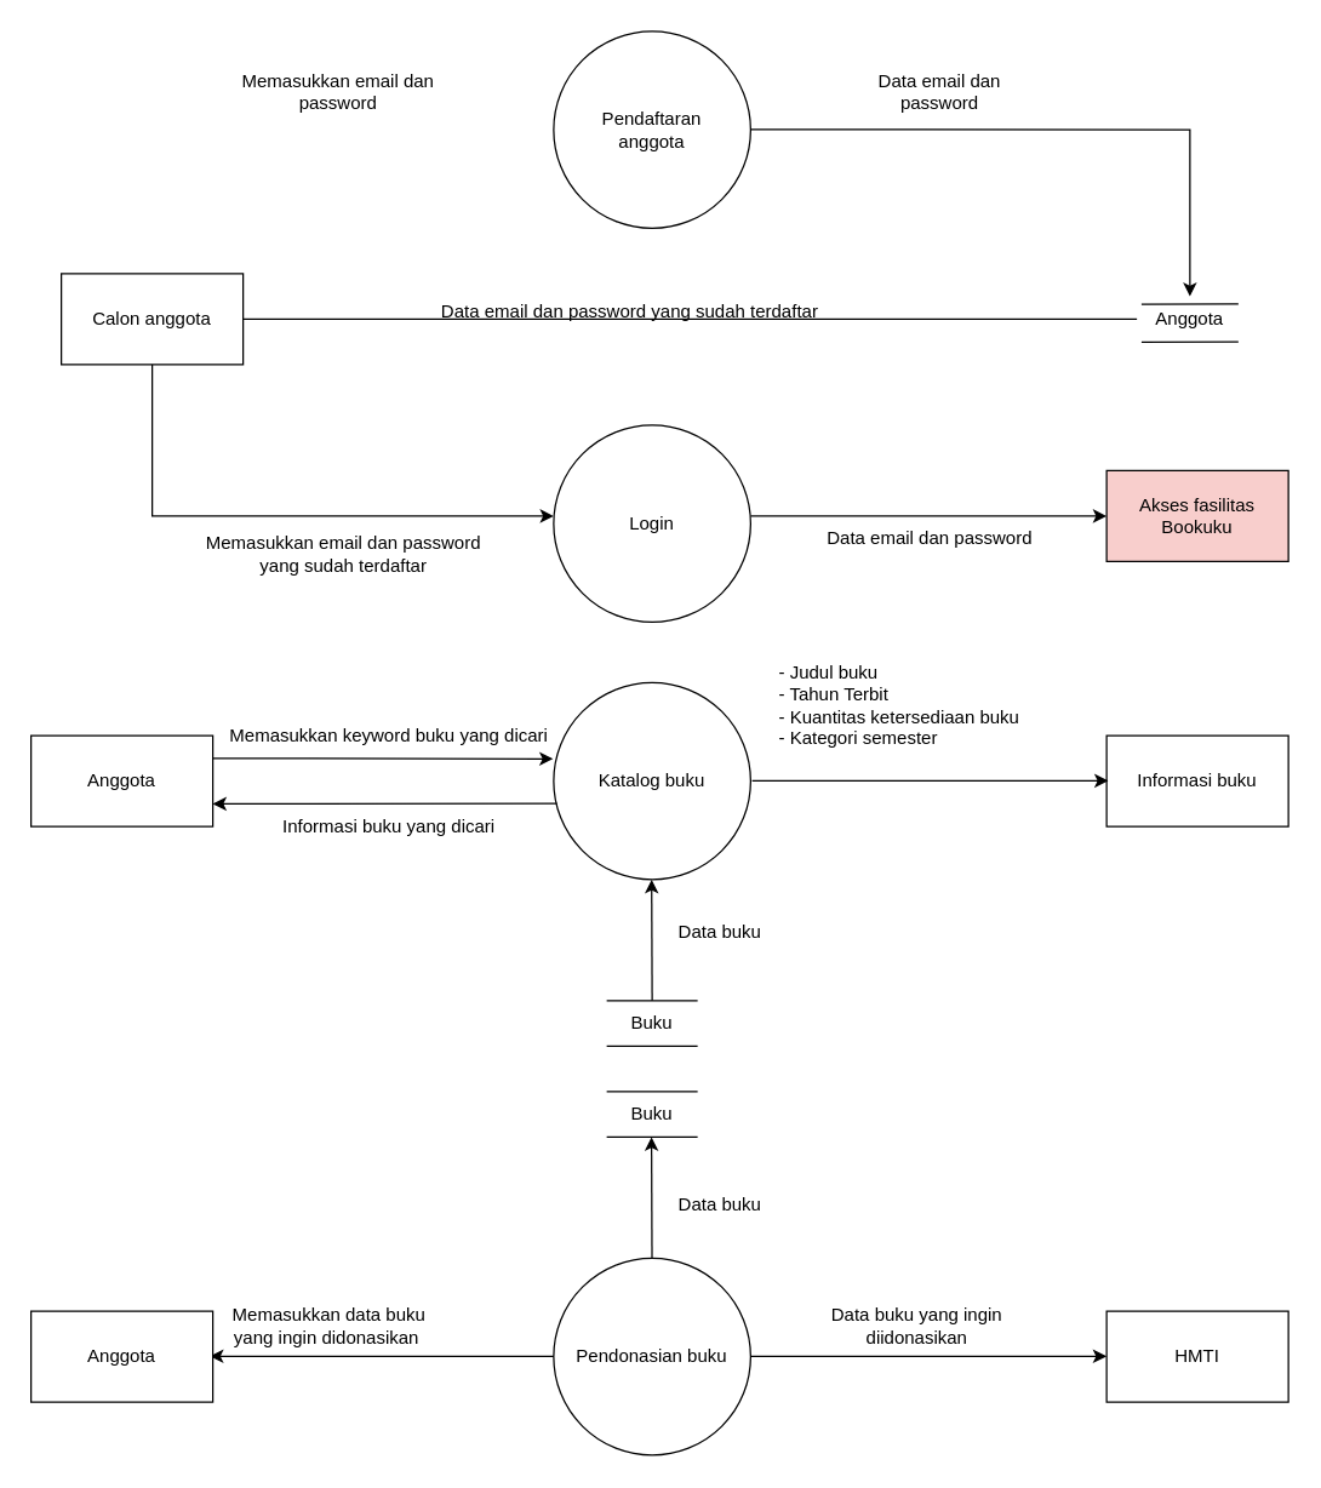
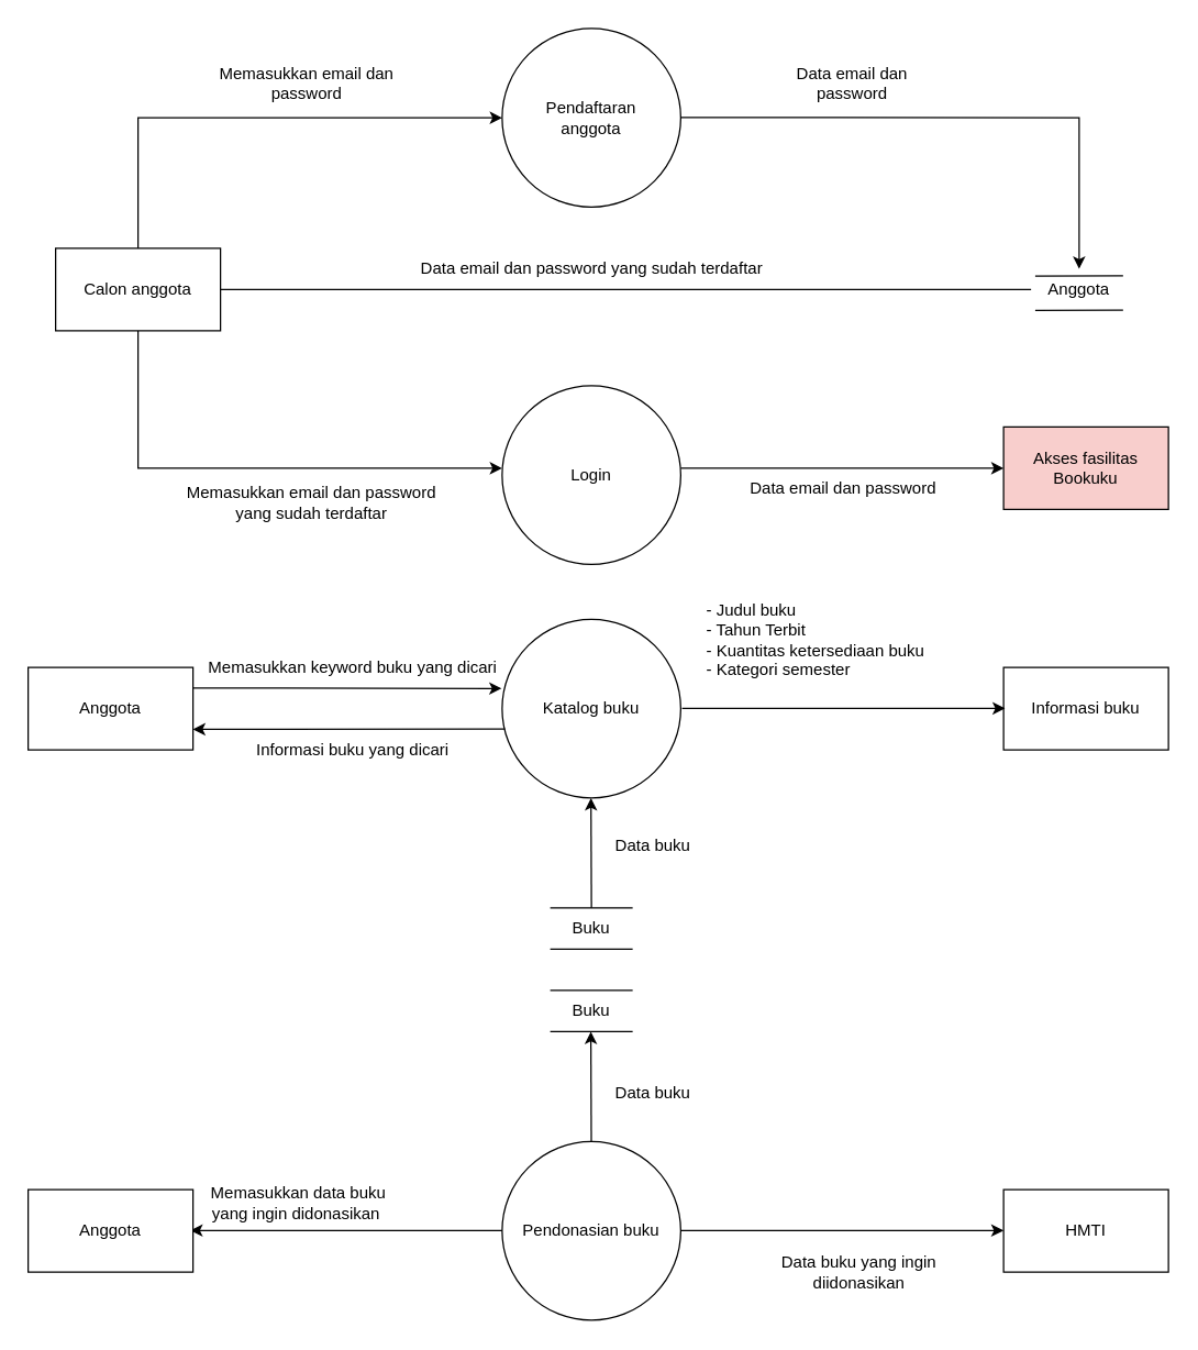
  <mxCell id="0" />
  <mxCell id="1" parent="0" />
  <mxCell id="2" value="Memasukkan email dan password" style="text;html=1;align=center;verticalAlign=middle;whiteSpace=wrap;rounded=0;" parent="1" vertex="1"><mxGeometry x="133" y="45" width="180" height="30" as="geometry" /></mxCell>
  <mxCell id="3" value="Pendaftaran&lt;div&gt;anggota&lt;/div&gt;" style="ellipse;whiteSpace=wrap;html=1;aspect=fixed;" parent="1" vertex="1"><mxGeometry x="365" width="130" height="130" as="geometry" y="20" /></mxCell>
  <mxCell id="4" value="" style="endArrow=classic;html=1;rounded=0;" parent="1" target="6" edge="1"><mxGeometry width="50" height="50" relative="1" as="geometry"><mxPoint x="495" y="84.78" as="sourcePoint" /><mxPoint x="745" y="84.78" as="targetPoint" /><Array as="points"><mxPoint x="785" y="85" /></Array></mxGeometry></mxCell>
  <mxCell id="5" value="Data email dan password" style="text;html=1;align=center;verticalAlign=middle;whiteSpace=wrap;rounded=0;" parent="1" vertex="1"><mxGeometry x="570" y="45" width="100" height="30" as="geometry" /></mxCell>
  <mxCell id="6" value="Anggota" style="text;html=1;align=center;verticalAlign=middle;whiteSpace=wrap;rounded=0;" parent="1" vertex="1"><mxGeometry x="750" y="195" width="70" height="30" as="geometry" /></mxCell>
  <mxCell id="7" value="" style="endArrow=none;html=1;rounded=0;exitX=0.144;exitY=-0.027;exitDx=0;exitDy=0;exitPerimeter=0;" parent="1" edge="1"><mxGeometry width="50" height="50" relative="1" as="geometry"><mxPoint x="753.03" y="225.29" as="sourcePoint" /><mxPoint x="816.98" y="225" as="targetPoint" /></mxGeometry></mxCell>
  <mxCell id="8" value="" style="endArrow=none;html=1;rounded=0;exitX=0.144;exitY=-0.027;exitDx=0;exitDy=0;exitPerimeter=0;" parent="1" edge="1"><mxGeometry width="50" height="50" relative="1" as="geometry"><mxPoint x="753.03" y="200.29" as="sourcePoint" /><mxPoint x="816.98" y="200" as="targetPoint" /></mxGeometry></mxCell>
+ <mxCell id="9" value="" style="endArrow=classic;html=1;rounded=0;exitX=0.5;exitY=0;exitDx=0;exitDy=0;entryX=0;entryY=0.5;entryDx=0;entryDy=0;" parent="1" source="10" target="3" edge="1"><mxGeometry width="50" height="50" relative="1" as="geometry"><mxPoint x="90" y="180" as="sourcePoint" /><mxPoint x="410" y="85" as="targetPoint" /><Array as="points"><mxPoint x="100" y="85" /></Array></mxGeometry></mxCell>
  <mxCell id="10" value="Calon anggota" style="rounded=0;whiteSpace=wrap;html=1;" parent="1" vertex="1"><mxGeometry x="40" y="180" width="120" height="60" as="geometry" /></mxCell>
  <mxCell id="11" value="" style="endArrow=none;html=1;rounded=0;" parent="1" edge="1"><mxGeometry width="50" height="50" relative="1" as="geometry"><mxPoint x="160" y="210" as="sourcePoint" /><mxPoint x="750" y="210" as="targetPoint" /></mxGeometry></mxCell>
- <mxCell id="12" value="Data email dan password yang sudah terdaftar" style="text;html=1;align=center;verticalAlign=middle;whiteSpace=wrap;rounded=0;" parent="1" vertex="1"><mxGeometry x="272.5" y="190" width="285" height="30" as="geometry" /></mxCell>
+ <mxCell id="12" value="Data email dan password yang sudah terdaftar" style="text;html=1;align=center;verticalAlign=middle;whiteSpace=wrap;rounded=0;" parent="1" vertex="1"><mxGeometry x="287.5" y="180" width="285" height="30" as="geometry" /></mxCell>
  <mxCell id="13" value="Login" style="ellipse;whiteSpace=wrap;html=1;aspect=fixed;" parent="1" vertex="1"><mxGeometry x="365" y="280" width="130" height="130" as="geometry" /></mxCell>
  <mxCell id="14" value="" style="endArrow=classic;html=1;rounded=0;entryX=0;entryY=0.5;entryDx=0;entryDy=0;" parent="1" edge="1"><mxGeometry width="50" height="50" relative="1" as="geometry"><mxPoint x="100" y="240" as="sourcePoint" /><mxPoint x="365" y="340" as="targetPoint" /><Array as="points"><mxPoint x="100" y="340" /></Array></mxGeometry></mxCell>
  <mxCell id="15" value="Akses fasilitas Bookuku" style="rounded=0;whiteSpace=wrap;html=1;fillColor=#f8cecc;" parent="1" vertex="1"><mxGeometry x="730" y="310" width="120" height="60" as="geometry" /></mxCell>
  <mxCell id="16" value="" style="endArrow=classic;html=1;rounded=0;entryX=0;entryY=0.5;entryDx=0;entryDy=0;" parent="1" target="15" edge="1"><mxGeometry width="50" height="50" relative="1" as="geometry"><mxPoint x="495" y="340" as="sourcePoint" /><mxPoint x="701.4" y="342.2" as="targetPoint" /></mxGeometry></mxCell>
  <mxCell id="17" value="Memasukkan email dan password yang sudah terdaftar" style="text;html=1;align=center;verticalAlign=middle;whiteSpace=wrap;rounded=0;" parent="1" vertex="1"><mxGeometry x="133" y="350" width="187" height="30" as="geometry" /></mxCell>
  <mxCell id="18" value="Data email dan password" style="text;html=1;align=center;verticalAlign=middle;whiteSpace=wrap;rounded=0;" parent="1" vertex="1"><mxGeometry x="520" y="340" width="187" height="30" as="geometry" /></mxCell>
  <mxCell id="19" value="Katalog buku" style="ellipse;whiteSpace=wrap;html=1;aspect=fixed;" parent="1" vertex="1"><mxGeometry x="365" y="450" width="130" height="130" as="geometry" /></mxCell>
  <mxCell id="20" value="Anggota" style="rounded=0;whiteSpace=wrap;html=1;" parent="1" vertex="1"><mxGeometry x="20" y="485" width="120" height="60" as="geometry" /></mxCell>
  <mxCell id="21" value="" style="endArrow=classic;html=1;rounded=0;entryX=-0.003;entryY=0.387;entryDx=0;entryDy=0;entryPerimeter=0;exitX=1;exitY=0.25;exitDx=0;exitDy=0;" parent="1" source="20" target="19" edge="1"><mxGeometry width="50" height="50" relative="1" as="geometry"><mxPoint x="160" y="500" as="sourcePoint" /><mxPoint x="360" y="500" as="targetPoint" /></mxGeometry></mxCell>
  <mxCell id="22" value="" style="endArrow=classic;html=1;rounded=0;exitX=0.016;exitY=0.614;exitDx=0;exitDy=0;exitPerimeter=0;entryX=1;entryY=0.75;entryDx=0;entryDy=0;" parent="1" source="19" target="20" edge="1"><mxGeometry width="50" height="50" relative="1" as="geometry"><mxPoint x="360" y="530" as="sourcePoint" /><mxPoint x="160" y="530" as="targetPoint" /></mxGeometry></mxCell>
  <mxCell id="23" value="Memasukkan keyword buku yang dicari" style="text;html=1;align=center;verticalAlign=middle;whiteSpace=wrap;rounded=0;" parent="1" vertex="1"><mxGeometry x="148" y="470" width="217" height="30" as="geometry" /></mxCell>
  <mxCell id="24" value="Informasi buku yang dicari" style="text;html=1;align=center;verticalAlign=middle;whiteSpace=wrap;rounded=0;" parent="1" vertex="1"><mxGeometry x="148" y="530" width="217" height="30" as="geometry" /></mxCell>
  <mxCell id="25" value="- Judul buku&lt;div&gt;- Tahun Terbit&lt;/div&gt;&lt;div&gt;- Kuantitas ketersediaan buku&lt;/div&gt;&lt;div&gt;- Kategori semester&lt;/div&gt;" style="text;html=1;align=left;verticalAlign=middle;whiteSpace=wrap;rounded=0;" parent="1" vertex="1"><mxGeometry x="511.5" y="450" width="217" height="30" as="geometry" /></mxCell>
  <mxCell id="26" value="Informasi buku" style="rounded=0;whiteSpace=wrap;html=1;" parent="1" vertex="1"><mxGeometry x="730" y="485" width="120" height="60" as="geometry" /></mxCell>
  <mxCell id="27" value="" style="endArrow=classic;html=1;rounded=0;entryX=0;entryY=0.5;entryDx=0;entryDy=0;" parent="1" edge="1"><mxGeometry width="50" height="50" relative="1" as="geometry"><mxPoint x="496" y="514.79" as="sourcePoint" /><mxPoint x="731" y="514.79" as="targetPoint" /></mxGeometry></mxCell>
  <mxCell id="28" value="" style="endArrow=classic;html=1;rounded=0;" parent="1" edge="1"><mxGeometry width="50" height="50" relative="1" as="geometry"><mxPoint x="430" y="660" as="sourcePoint" /><mxPoint x="429.66" y="580" as="targetPoint" /></mxGeometry></mxCell>
  <mxCell id="29" value="Buku" style="text;html=1;align=center;verticalAlign=middle;whiteSpace=wrap;rounded=0;" parent="1" vertex="1"><mxGeometry x="400" y="660" width="60" height="30" as="geometry" /></mxCell>
  <mxCell id="30" value="" style="endArrow=none;html=1;rounded=0;" parent="1" edge="1"><mxGeometry width="50" height="50" relative="1" as="geometry"><mxPoint x="400" y="660" as="sourcePoint" /><mxPoint x="460" y="660" as="targetPoint" /></mxGeometry></mxCell>
  <mxCell id="31" value="" style="endArrow=none;html=1;rounded=0;" parent="1" edge="1"><mxGeometry width="50" height="50" relative="1" as="geometry"><mxPoint x="400" y="690" as="sourcePoint" /><mxPoint x="460" y="690" as="targetPoint" /></mxGeometry></mxCell>
  <mxCell id="32" value="" style="endArrow=none;html=1;rounded=0;" parent="1" edge="1"><mxGeometry width="50" height="50" relative="1" as="geometry"><mxPoint x="400" y="720" as="sourcePoint" /><mxPoint x="460" y="720" as="targetPoint" /></mxGeometry></mxCell>
  <mxCell id="33" value="Buku" style="text;html=1;align=center;verticalAlign=middle;whiteSpace=wrap;rounded=0;" parent="1" vertex="1"><mxGeometry x="400" y="720" width="60" height="30" as="geometry" /></mxCell>
  <mxCell id="34" value="" style="endArrow=none;html=1;rounded=0;" parent="1" edge="1"><mxGeometry width="50" height="50" relative="1" as="geometry"><mxPoint x="400" y="750" as="sourcePoint" /><mxPoint x="460" y="750" as="targetPoint" /></mxGeometry></mxCell>
  <mxCell id="35" value="" style="endArrow=classic;html=1;rounded=0;" parent="1" edge="1"><mxGeometry width="50" height="50" relative="1" as="geometry"><mxPoint x="429.91" y="830" as="sourcePoint" /><mxPoint x="429.57" y="750" as="targetPoint" /></mxGeometry></mxCell>
  <mxCell id="36" value="Pendonasian buku" style="ellipse;whiteSpace=wrap;html=1;aspect=fixed;" parent="1" vertex="1"><mxGeometry x="365" y="830" width="130" height="130" as="geometry" /></mxCell>
  <mxCell id="37" value="" style="endArrow=classic;html=1;rounded=0;entryX=0;entryY=0.5;entryDx=0;entryDy=0;" parent="1" edge="1"><mxGeometry width="50" height="50" relative="1" as="geometry"><mxPoint x="495" y="894.78" as="sourcePoint" /><mxPoint x="730" y="894.78" as="targetPoint" /></mxGeometry></mxCell>
  <mxCell id="38" value="" style="endArrow=classic;html=1;rounded=0;exitX=0.016;exitY=0.614;exitDx=0;exitDy=0;exitPerimeter=0;entryX=1;entryY=0.75;entryDx=0;entryDy=0;" parent="1" edge="1"><mxGeometry width="50" height="50" relative="1" as="geometry"><mxPoint x="365" y="894.78" as="sourcePoint" /><mxPoint x="138" y="894.78" as="targetPoint" /></mxGeometry></mxCell>
  <mxCell id="39" value="Anggota" style="rounded=0;whiteSpace=wrap;html=1;" parent="1" vertex="1"><mxGeometry x="20" y="865" width="120" height="60" as="geometry" /></mxCell>
  <mxCell id="40" value="Memasukkan data buku yang ingin didonasikan&amp;nbsp;" style="text;html=1;align=center;verticalAlign=middle;whiteSpace=wrap;rounded=0;" parent="1" vertex="1"><mxGeometry x="151.5" y="860" width="130" height="30" as="geometry" /></mxCell>
- <mxCell id="41" value="Data buku yang ingin diidonasikan" style="text;html=1;align=center;verticalAlign=middle;whiteSpace=wrap;rounded=0;" parent="1" vertex="1"><mxGeometry x="540" y="860" width="130" height="30" as="geometry" /></mxCell>
+ <mxCell id="41" value="Data buku yang ingin diidonasikan" style="text;html=1;align=center;verticalAlign=middle;whiteSpace=wrap;rounded=0;" parent="1" vertex="1"><mxGeometry x="560" y="910" width="130" height="30" as="geometry" /></mxCell>
  <mxCell id="42" value="HMTI" style="rounded=0;whiteSpace=wrap;html=1;" parent="1" vertex="1"><mxGeometry x="730" y="865" width="120" height="60" as="geometry" /></mxCell>
  <mxCell id="43" value="Data buku" style="text;html=1;align=center;verticalAlign=middle;whiteSpace=wrap;rounded=0;" parent="1" vertex="1"><mxGeometry x="410" y="780" width="130" height="30" as="geometry" /></mxCell>
  <mxCell id="44" value="Data buku" style="text;html=1;align=center;verticalAlign=middle;whiteSpace=wrap;rounded=0;" parent="1" vertex="1"><mxGeometry x="410" y="600" width="130" height="30" as="geometry" /></mxCell>
